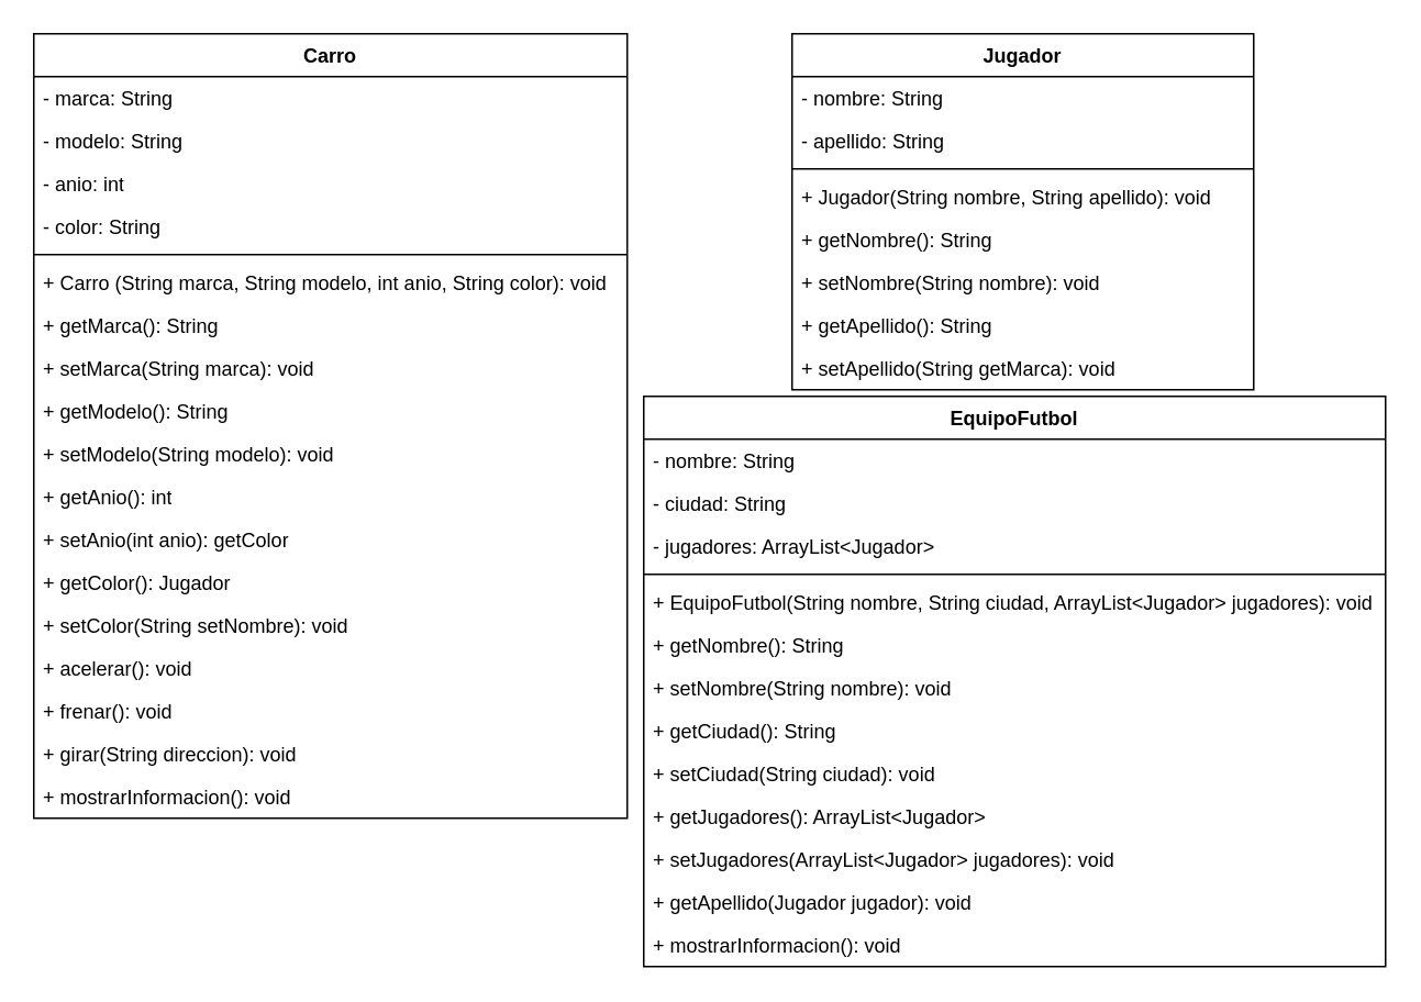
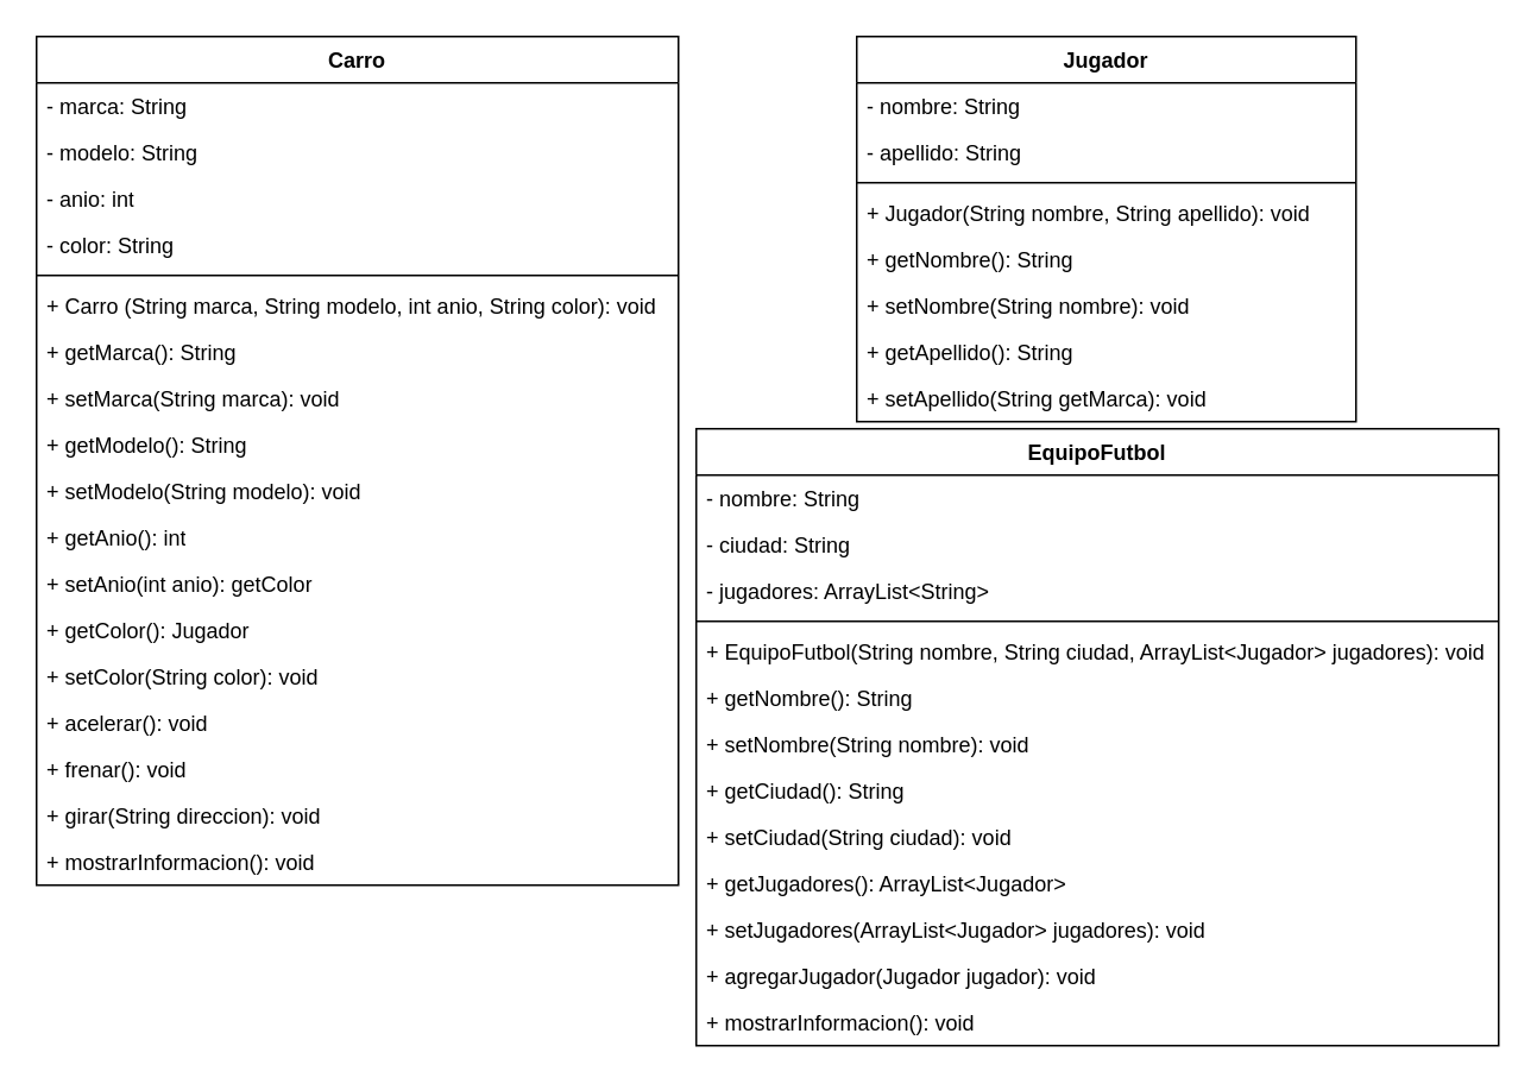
  <mxCell id="0" />
  <mxCell id="1" parent="0" />
  <mxCell id="2" value="Carro" style="swimlane;fontStyle=1;align=center;verticalAlign=top;childLayout=stackLayout;horizontal=1;startSize=26;horizontalStack=0;resizeParent=1;resizeParentMax=0;resizeLast=0;collapsible=1;marginBottom=0;whiteSpace=wrap;html=1;" vertex="1" parent="1"><mxGeometry width="360" height="476" as="geometry" x="20" y="20" /></mxCell>
  <mxCell id="3" value="- marca: String" style="text;strokeColor=none;fillColor=none;align=left;verticalAlign=top;spacingLeft=4;spacingRight=4;overflow=hidden;rotatable=0;points=[[0,0.5],[1,0.5]];portConstraint=eastwest;whiteSpace=wrap;html=1;" vertex="1" parent="2"><mxGeometry y="26" width="360" height="26" as="geometry" /></mxCell>
  <mxCell id="4" value="- modelo: String" style="text;strokeColor=none;fillColor=none;align=left;verticalAlign=top;spacingLeft=4;spacingRight=4;overflow=hidden;rotatable=0;points=[[0,0.5],[1,0.5]];portConstraint=eastwest;whiteSpace=wrap;html=1;" vertex="1" parent="2"><mxGeometry y="52" width="360" height="26" as="geometry" /></mxCell>
  <mxCell id="5" value="- anio: int" style="text;strokeColor=none;fillColor=none;align=left;verticalAlign=top;spacingLeft=4;spacingRight=4;overflow=hidden;rotatable=0;points=[[0,0.5],[1,0.5]];portConstraint=eastwest;whiteSpace=wrap;html=1;" vertex="1" parent="2"><mxGeometry y="78" width="360" height="26" as="geometry" /></mxCell>
  <mxCell id="6" value="- color: String" style="text;strokeColor=none;fillColor=none;align=left;verticalAlign=top;spacingLeft=4;spacingRight=4;overflow=hidden;rotatable=0;points=[[0,0.5],[1,0.5]];portConstraint=eastwest;whiteSpace=wrap;html=1;" vertex="1" parent="2"><mxGeometry y="104" width="360" height="26" as="geometry" /></mxCell>
  <mxCell id="7" value="" style="line;strokeWidth=1;fillColor=none;align=left;verticalAlign=middle;spacingTop=-1;spacingLeft=3;spacingRight=3;rotatable=0;labelPosition=right;points=[];portConstraint=eastwest;strokeColor=inherit;" vertex="1" parent="2"><mxGeometry y="130" width="360" height="8" as="geometry" /></mxCell>
  <mxCell id="8" value="+ Carro (String marca, String modelo, int anio, String color): void" style="text;strokeColor=none;fillColor=none;align=left;verticalAlign=top;spacingLeft=4;spacingRight=4;overflow=hidden;rotatable=0;points=[[0,0.5],[1,0.5]];portConstraint=eastwest;whiteSpace=wrap;html=1;" vertex="1" parent="2"><mxGeometry y="138" width="360" height="26" as="geometry" /></mxCell>
  <mxCell id="9" value="+ getMarca(): String" style="text;strokeColor=none;fillColor=none;align=left;verticalAlign=top;spacingLeft=4;spacingRight=4;overflow=hidden;rotatable=0;points=[[0,0.5],[1,0.5]];portConstraint=eastwest;whiteSpace=wrap;html=1;" vertex="1" parent="2"><mxGeometry y="164" width="360" height="26" as="geometry" /></mxCell>
  <mxCell id="10" value="+ setMarca(String marca): void" style="text;strokeColor=none;fillColor=none;align=left;verticalAlign=top;spacingLeft=4;spacingRight=4;overflow=hidden;rotatable=0;points=[[0,0.5],[1,0.5]];portConstraint=eastwest;whiteSpace=wrap;html=1;" vertex="1" parent="2"><mxGeometry y="190" width="360" height="26" as="geometry" /></mxCell>
  <mxCell id="11" value="+ getModelo(): String" style="text;strokeColor=none;fillColor=none;align=left;verticalAlign=top;spacingLeft=4;spacingRight=4;overflow=hidden;rotatable=0;points=[[0,0.5],[1,0.5]];portConstraint=eastwest;whiteSpace=wrap;html=1;" vertex="1" parent="2"><mxGeometry y="216" width="360" height="26" as="geometry" /></mxCell>
  <mxCell id="12" value="+ setModelo(String modelo): void" style="text;strokeColor=none;fillColor=none;align=left;verticalAlign=top;spacingLeft=4;spacingRight=4;overflow=hidden;rotatable=0;points=[[0,0.5],[1,0.5]];portConstraint=eastwest;whiteSpace=wrap;html=1;" vertex="1" parent="2"><mxGeometry y="242" width="360" height="26" as="geometry" /></mxCell>
  <mxCell id="13" value="+ getAnio(): int" style="text;strokeColor=none;fillColor=none;align=left;verticalAlign=top;spacingLeft=4;spacingRight=4;overflow=hidden;rotatable=0;points=[[0,0.5],[1,0.5]];portConstraint=eastwest;whiteSpace=wrap;html=1;" vertex="1" parent="2"><mxGeometry y="268" width="360" height="26" as="geometry" /></mxCell>
  <mxCell id="14" value="+ setAnio(int anio): getColor" style="text;strokeColor=none;fillColor=none;align=left;verticalAlign=top;spacingLeft=4;spacingRight=4;overflow=hidden;rotatable=0;points=[[0,0.5],[1,0.5]];portConstraint=eastwest;whiteSpace=wrap;html=1;" vertex="1" parent="2"><mxGeometry y="294" width="360" height="26" as="geometry" /></mxCell>
  <mxCell id="15" value="+ getColor(): Jugador" style="text;strokeColor=none;fillColor=none;align=left;verticalAlign=top;spacingLeft=4;spacingRight=4;overflow=hidden;rotatable=0;points=[[0,0.5],[1,0.5]];portConstraint=eastwest;whiteSpace=wrap;html=1;" vertex="1" parent="2"><mxGeometry y="320" width="360" height="26" as="geometry" /></mxCell>
- <mxCell id="16" value="+ setColor(String setNombre): void" style="text;strokeColor=none;fillColor=none;align=left;verticalAlign=top;spacingLeft=4;spacingRight=4;overflow=hidden;rotatable=0;points=[[0,0.5],[1,0.5]];portConstraint=eastwest;whiteSpace=wrap;html=1;" vertex="1" parent="2"><mxGeometry y="346" width="360" height="26" as="geometry" /></mxCell>
+ <mxCell id="16" value="+ setColor(String color): void" style="text;strokeColor=none;fillColor=none;align=left;verticalAlign=top;spacingLeft=4;spacingRight=4;overflow=hidden;rotatable=0;points=[[0,0.5],[1,0.5]];portConstraint=eastwest;whiteSpace=wrap;html=1;" vertex="1" parent="2"><mxGeometry y="346" width="360" height="26" as="geometry" /></mxCell>
  <mxCell id="17" value="+ acelerar(): void" style="text;strokeColor=none;fillColor=none;align=left;verticalAlign=top;spacingLeft=4;spacingRight=4;overflow=hidden;rotatable=0;points=[[0,0.5],[1,0.5]];portConstraint=eastwest;whiteSpace=wrap;html=1;" vertex="1" parent="2"><mxGeometry y="372" width="360" height="26" as="geometry" /></mxCell>
  <mxCell id="18" value="+ frenar(): void" style="text;strokeColor=none;fillColor=none;align=left;verticalAlign=top;spacingLeft=4;spacingRight=4;overflow=hidden;rotatable=0;points=[[0,0.5],[1,0.5]];portConstraint=eastwest;whiteSpace=wrap;html=1;" vertex="1" parent="2"><mxGeometry y="398" width="360" height="26" as="geometry" /></mxCell>
  <mxCell id="19" value="+ girar(String direccion): void" style="text;strokeColor=none;fillColor=none;align=left;verticalAlign=top;spacingLeft=4;spacingRight=4;overflow=hidden;rotatable=0;points=[[0,0.5],[1,0.5]];portConstraint=eastwest;whiteSpace=wrap;html=1;" vertex="1" parent="2"><mxGeometry y="424" width="360" height="26" as="geometry" /></mxCell>
  <mxCell id="20" value="+ mostrarInformacion(): void" style="text;strokeColor=none;fillColor=none;align=left;verticalAlign=top;spacingLeft=4;spacingRight=4;overflow=hidden;rotatable=0;points=[[0,0.5],[1,0.5]];portConstraint=eastwest;whiteSpace=wrap;html=1;" vertex="1" parent="2"><mxGeometry y="450" width="360" height="26" as="geometry" /></mxCell>
  <mxCell id="21" value="Jugador" style="swimlane;fontStyle=1;align=center;verticalAlign=top;childLayout=stackLayout;horizontal=1;startSize=26;horizontalStack=0;resizeParent=1;resizeParentMax=0;resizeLast=0;collapsible=1;marginBottom=0;whiteSpace=wrap;html=1;" vertex="1" parent="1"><mxGeometry x="480" width="280" height="216" as="geometry" y="20" /></mxCell>
  <mxCell id="22" value="- nombre: String" style="text;strokeColor=none;fillColor=none;align=left;verticalAlign=top;spacingLeft=4;spacingRight=4;overflow=hidden;rotatable=0;points=[[0,0.5],[1,0.5]];portConstraint=eastwest;whiteSpace=wrap;html=1;" vertex="1" parent="21"><mxGeometry y="26" width="280" height="26" as="geometry" /></mxCell>
  <mxCell id="23" value="- apellido: String" style="text;strokeColor=none;fillColor=none;align=left;verticalAlign=top;spacingLeft=4;spacingRight=4;overflow=hidden;rotatable=0;points=[[0,0.5],[1,0.5]];portConstraint=eastwest;whiteSpace=wrap;html=1;" vertex="1" parent="21"><mxGeometry y="52" width="280" height="26" as="geometry" /></mxCell>
  <mxCell id="24" value="" style="line;strokeWidth=1;fillColor=none;align=left;verticalAlign=middle;spacingTop=-1;spacingLeft=3;spacingRight=3;rotatable=0;labelPosition=right;points=[];portConstraint=eastwest;strokeColor=inherit;" vertex="1" parent="21"><mxGeometry y="78" width="280" height="8" as="geometry" /></mxCell>
  <mxCell id="25" value="+ Jugador(String nombre, String apellido): void" style="text;strokeColor=none;fillColor=none;align=left;verticalAlign=top;spacingLeft=4;spacingRight=4;overflow=hidden;rotatable=0;points=[[0,0.5],[1,0.5]];portConstraint=eastwest;whiteSpace=wrap;html=1;" vertex="1" parent="21"><mxGeometry y="86" width="280" height="26" as="geometry" /></mxCell>
  <mxCell id="26" value="+ getNombre(): String" style="text;strokeColor=none;fillColor=none;align=left;verticalAlign=top;spacingLeft=4;spacingRight=4;overflow=hidden;rotatable=0;points=[[0,0.5],[1,0.5]];portConstraint=eastwest;whiteSpace=wrap;html=1;" vertex="1" parent="21"><mxGeometry y="112" width="280" height="26" as="geometry" /></mxCell>
  <mxCell id="27" value="+ setNombre(String nombre): void" style="text;strokeColor=none;fillColor=none;align=left;verticalAlign=top;spacingLeft=4;spacingRight=4;overflow=hidden;rotatable=0;points=[[0,0.5],[1,0.5]];portConstraint=eastwest;whiteSpace=wrap;html=1;" vertex="1" parent="21"><mxGeometry y="138" width="280" height="26" as="geometry" /></mxCell>
  <mxCell id="28" value="+ getApellido(): String" style="text;strokeColor=none;fillColor=none;align=left;verticalAlign=top;spacingLeft=4;spacingRight=4;overflow=hidden;rotatable=0;points=[[0,0.5],[1,0.5]];portConstraint=eastwest;whiteSpace=wrap;html=1;" vertex="1" parent="21"><mxGeometry y="164" width="280" height="26" as="geometry" /></mxCell>
  <mxCell id="29" value="+ setApellido(String getMarca): void" style="text;strokeColor=none;fillColor=none;align=left;verticalAlign=top;spacingLeft=4;spacingRight=4;overflow=hidden;rotatable=0;points=[[0,0.5],[1,0.5]];portConstraint=eastwest;whiteSpace=wrap;html=1;" vertex="1" parent="21"><mxGeometry y="190" width="280" height="26" as="geometry" /></mxCell>
  <mxCell id="30" value="EquipoFutbol" style="swimlane;fontStyle=1;align=center;verticalAlign=top;childLayout=stackLayout;horizontal=1;startSize=26;horizontalStack=0;resizeParent=1;resizeParentMax=0;resizeLast=0;collapsible=1;marginBottom=0;whiteSpace=wrap;html=1;" vertex="1" parent="1"><mxGeometry x="390" y="240" width="450" height="346" as="geometry" /></mxCell>
  <mxCell id="31" value="- nombre: String" style="text;strokeColor=none;fillColor=none;align=left;verticalAlign=top;spacingLeft=4;spacingRight=4;overflow=hidden;rotatable=0;points=[[0,0.5],[1,0.5]];portConstraint=eastwest;whiteSpace=wrap;html=1;" vertex="1" parent="30"><mxGeometry y="26" width="450" height="26" as="geometry" /></mxCell>
  <mxCell id="32" value="- ciudad: String" style="text;strokeColor=none;fillColor=none;align=left;verticalAlign=top;spacingLeft=4;spacingRight=4;overflow=hidden;rotatable=0;points=[[0,0.5],[1,0.5]];portConstraint=eastwest;whiteSpace=wrap;html=1;" vertex="1" parent="30"><mxGeometry y="52" width="450" height="26" as="geometry" /></mxCell>
- <mxCell id="33" value="- jugadores: ArrayList&amp;lt;Jugador&amp;gt;" style="text;strokeColor=none;fillColor=none;align=left;verticalAlign=top;spacingLeft=4;spacingRight=4;overflow=hidden;rotatable=0;points=[[0,0.5],[1,0.5]];portConstraint=eastwest;whiteSpace=wrap;html=1;" vertex="1" parent="30"><mxGeometry y="78" width="450" height="26" as="geometry" /></mxCell>
+ <mxCell id="33" value="- jugadores: ArrayList&amp;lt;String&amp;gt;" style="text;strokeColor=none;fillColor=none;align=left;verticalAlign=top;spacingLeft=4;spacingRight=4;overflow=hidden;rotatable=0;points=[[0,0.5],[1,0.5]];portConstraint=eastwest;whiteSpace=wrap;html=1;" vertex="1" parent="30"><mxGeometry y="78" width="450" height="26" as="geometry" /></mxCell>
  <mxCell id="34" value="" style="line;strokeWidth=1;fillColor=none;align=left;verticalAlign=middle;spacingTop=-1;spacingLeft=3;spacingRight=3;rotatable=0;labelPosition=right;points=[];portConstraint=eastwest;strokeColor=inherit;" vertex="1" parent="30"><mxGeometry y="104" width="450" height="8" as="geometry" /></mxCell>
  <mxCell id="35" value="+ EquipoFutbol(String nombre, String ciudad, ArrayList&amp;lt;Jugador&amp;gt; jugadores): void" style="text;strokeColor=none;fillColor=none;align=left;verticalAlign=top;spacingLeft=4;spacingRight=4;overflow=hidden;rotatable=0;points=[[0,0.5],[1,0.5]];portConstraint=eastwest;whiteSpace=wrap;html=1;" vertex="1" parent="30"><mxGeometry y="112" width="450" height="26" as="geometry" /></mxCell>
  <mxCell id="36" value="+ getNombre(): String" style="text;strokeColor=none;fillColor=none;align=left;verticalAlign=top;spacingLeft=4;spacingRight=4;overflow=hidden;rotatable=0;points=[[0,0.5],[1,0.5]];portConstraint=eastwest;whiteSpace=wrap;html=1;" vertex="1" parent="30"><mxGeometry y="138" width="450" height="26" as="geometry" /></mxCell>
  <mxCell id="37" value="+ setNombre(String nombre): void" style="text;strokeColor=none;fillColor=none;align=left;verticalAlign=top;spacingLeft=4;spacingRight=4;overflow=hidden;rotatable=0;points=[[0,0.5],[1,0.5]];portConstraint=eastwest;whiteSpace=wrap;html=1;" vertex="1" parent="30"><mxGeometry y="164" width="450" height="26" as="geometry" /></mxCell>
  <mxCell id="38" value="+ getCiudad(): String" style="text;strokeColor=none;fillColor=none;align=left;verticalAlign=top;spacingLeft=4;spacingRight=4;overflow=hidden;rotatable=0;points=[[0,0.5],[1,0.5]];portConstraint=eastwest;whiteSpace=wrap;html=1;" vertex="1" parent="30"><mxGeometry y="190" width="450" height="26" as="geometry" /></mxCell>
  <mxCell id="39" value="+ setCiudad(String ciudad): void" style="text;strokeColor=none;fillColor=none;align=left;verticalAlign=top;spacingLeft=4;spacingRight=4;overflow=hidden;rotatable=0;points=[[0,0.5],[1,0.5]];portConstraint=eastwest;whiteSpace=wrap;html=1;" vertex="1" parent="30"><mxGeometry y="216" width="450" height="26" as="geometry" /></mxCell>
  <mxCell id="40" value="+ getJugadores(): ArrayList&amp;lt;Jugador&amp;gt;" style="text;strokeColor=none;fillColor=none;align=left;verticalAlign=top;spacingLeft=4;spacingRight=4;overflow=hidden;rotatable=0;points=[[0,0.5],[1,0.5]];portConstraint=eastwest;whiteSpace=wrap;html=1;" vertex="1" parent="30"><mxGeometry y="242" width="450" height="26" as="geometry" /></mxCell>
  <mxCell id="41" value="+ setJugadores(ArrayList&amp;lt;Jugador&amp;gt; jugadores): void" style="text;strokeColor=none;fillColor=none;align=left;verticalAlign=top;spacingLeft=4;spacingRight=4;overflow=hidden;rotatable=0;points=[[0,0.5],[1,0.5]];portConstraint=eastwest;whiteSpace=wrap;html=1;" vertex="1" parent="30"><mxGeometry y="268" width="450" height="26" as="geometry" /></mxCell>
- <mxCell id="42" value="+ getApellido(Jugador jugador): void" style="text;strokeColor=none;fillColor=none;align=left;verticalAlign=top;spacingLeft=4;spacingRight=4;overflow=hidden;rotatable=0;points=[[0,0.5],[1,0.5]];portConstraint=eastwest;whiteSpace=wrap;html=1;" vertex="1" parent="30"><mxGeometry y="294" width="450" height="26" as="geometry" /></mxCell>
+ <mxCell id="42" value="+ agregarJugador(Jugador jugador): void" style="text;strokeColor=none;fillColor=none;align=left;verticalAlign=top;spacingLeft=4;spacingRight=4;overflow=hidden;rotatable=0;points=[[0,0.5],[1,0.5]];portConstraint=eastwest;whiteSpace=wrap;html=1;" vertex="1" parent="30"><mxGeometry y="294" width="450" height="26" as="geometry" /></mxCell>
  <mxCell id="43" value="+ mostrarInformacion(): void" style="text;strokeColor=none;fillColor=none;align=left;verticalAlign=top;spacingLeft=4;spacingRight=4;overflow=hidden;rotatable=0;points=[[0,0.5],[1,0.5]];portConstraint=eastwest;whiteSpace=wrap;html=1;" vertex="1" parent="30"><mxGeometry y="320" width="450" height="26" as="geometry" /></mxCell>
